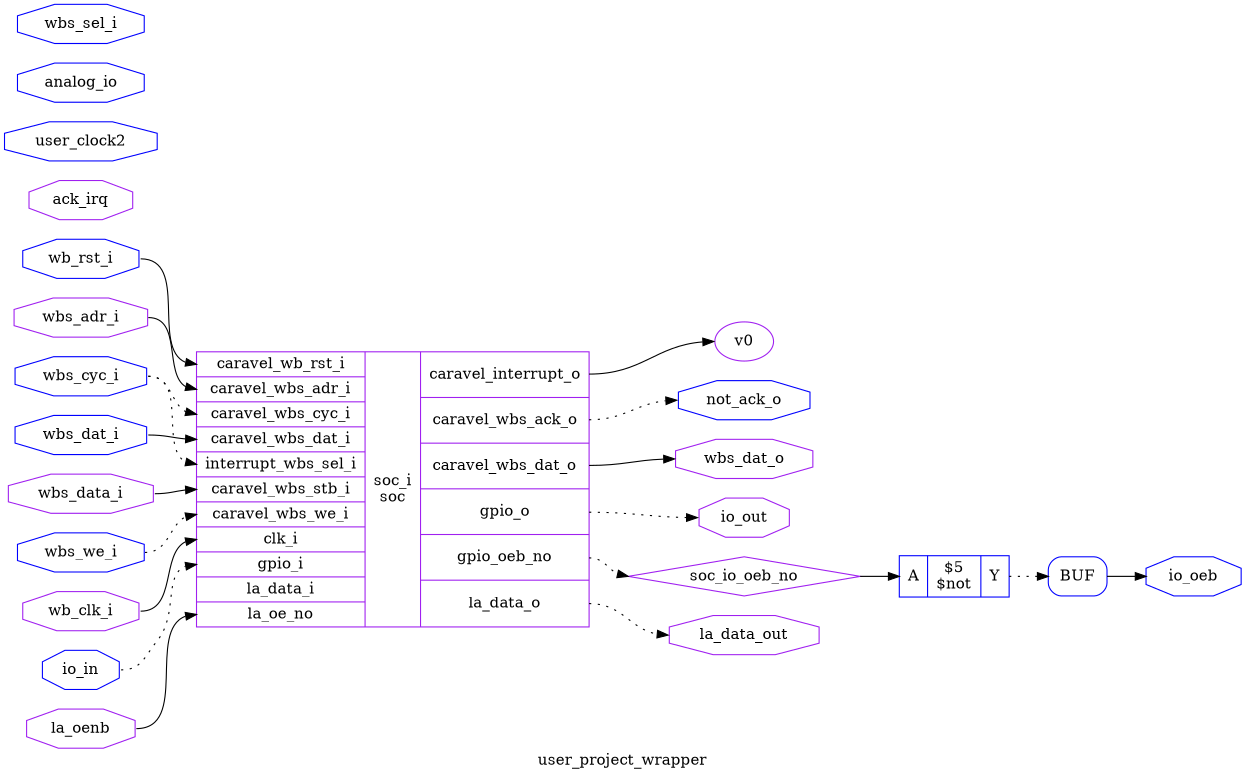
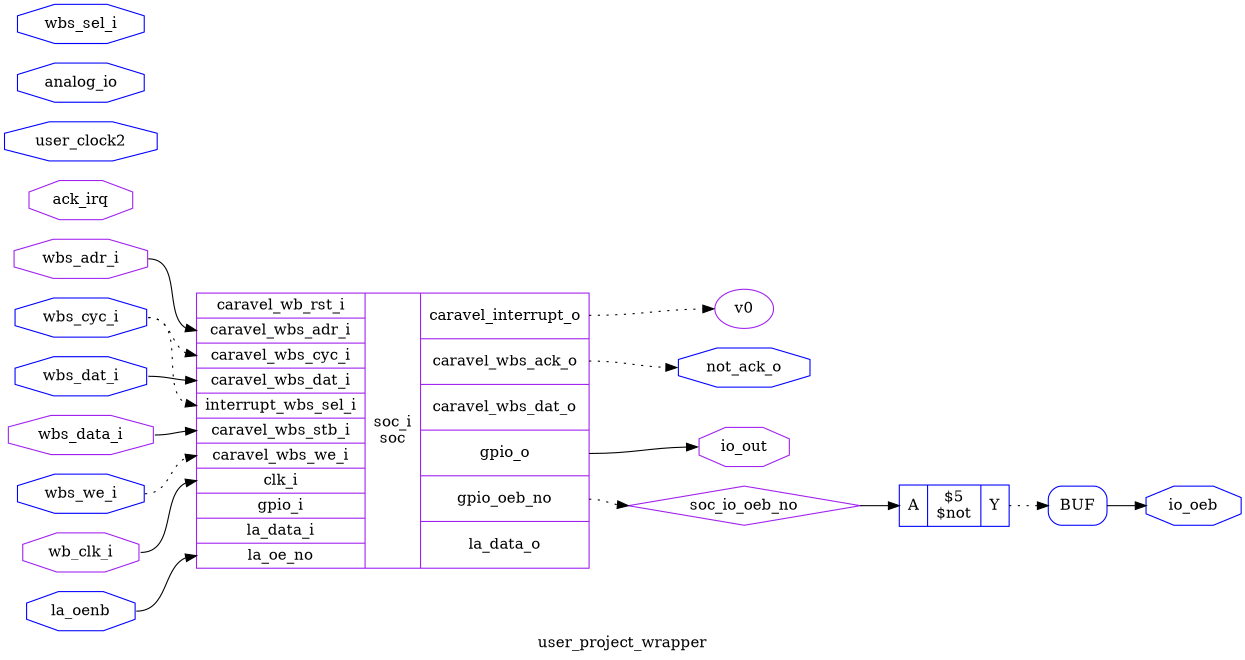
  digraph {
    label=user_project_wrapper
    rankdir=LR
    remincross=true
    node [color=blue fontcolor=black shape=octagon]
    edge [color=black headport=w style=solid tailport=e]
    n1 [color=purple label=soc_io_oeb_no shape=diamond]
    n2 [label="{{<p40> A}|$5\n$not|{<p41> Y}}" shape=record fontcolor=""]
    n3 [label=BUF shape=box style=rounded fontcolor=""]
    n4 [color=purple label=ack_irq]
    n5 [label=user_clock2]
    n6 [label=analog_io]
    n7 [label=io_oeb]
    n8 [color=purple label=io_out]
-   n9 [label=io_in]
    n10 [color=purple label="{{<p22> caravel_wb_rst_i|<p23> caravel_wbs_adr_i|<p24> caravel_wbs_cyc_i|<p25> caravel_wbs_dat_i|<p26> interrupt_wbs_sel_i|<p27> caravel_wbs_stb_i|<p28> caravel_wbs_we_i|<p29> clk_i|<p30> gpio_i|<p31> la_data_i|<p32> la_oe_no}|soc_i\nsoc|{<p33> caravel_interrupt_o|<p34> caravel_wbs_ack_o|<p35> caravel_wbs_dat_o|<p36> gpio_o|<p37> gpio_oeb_no|<p38> la_data_o}}" shape=record fontcolor=""]
-   n11 [color=purple label=la_data_out]
-   n12 [color=purple label=wbs_dat_o]
    n13 [label=not_ack_o]
    v0 [color=purple fontcolor="" shape=""]
-   n15 [color=purple label=la_oenb]
+   n15 [label=la_oenb]
    n16 [color=purple label=wbs_adr_i]
    n17 [label=wbs_dat_i]
    n18 [label=wbs_sel_i]
    n19 [label=wbs_we_i]
    n20 [label=wbs_cyc_i]
    n21 [color=purple label=wbs_data_i]
-   n22 [label=wb_rst_i]
    n23 [color=purple label=wb_clk_i]
    n1 -> n2 [headport="p40:w"]
    n2 -> n3 [headport="w:w" style=dotted tailport="p41:e"]
    n3 -> n7 [tailport="e:e"]
-   n9 -> n10 [headport="p30:w" style=dotted]
    n10 -> n1 [style=dotted tailport="p37:e"]
-   n10 -> n8 [style=dotted tailport="p36:e"]
-   n10 -> n11 [style=dotted tailport="p38:e"]
-   n10 -> n12 [tailport="p35:e"]
+   n10 -> n8 [tailport="p36:e"]
    n10 -> n13 [style=dotted tailport="p34:e"]
-   n10 -> v0 [tailport="p33:e"]
+   n10 -> v0 [style=dotted tailport="p33:e"]
    n15 -> n10 [headport="p32:w"]
    n16 -> n10 [headport="p23:w"]
    n17 -> n10 [headport="p25:w"]
    n19 -> n10 [headport="p28:w" style=dotted]
    n20 -> n10 [headport="p24:w" style=dotted]
    n20 -> n10 [headport="p26:w" style=dotted]
    n21 -> n10 [headport="p27:w"]
-   n22 -> n10 [headport="p22:w"]
    n23 -> n10 [headport="p29:w"]
  }
